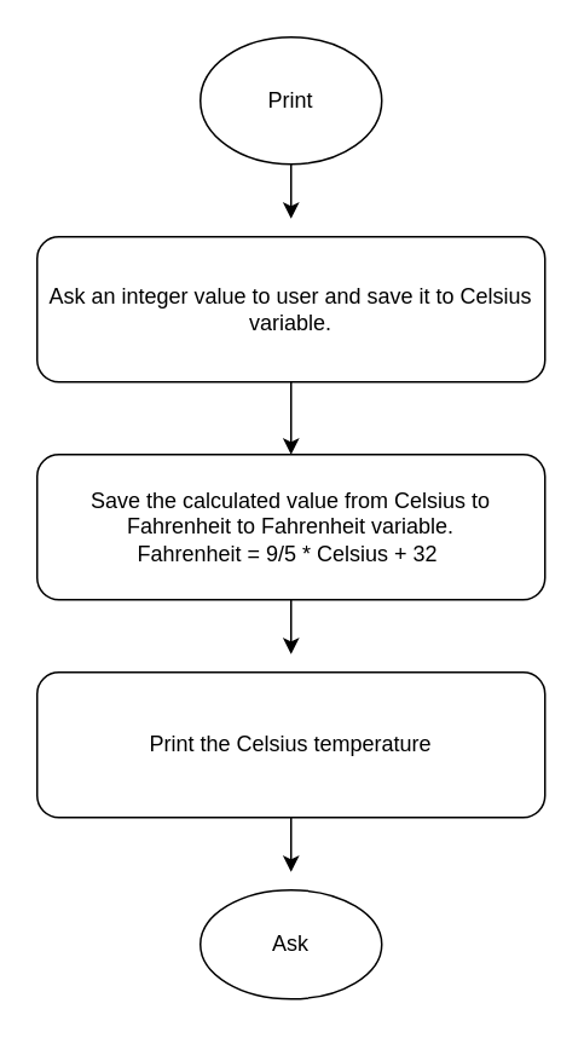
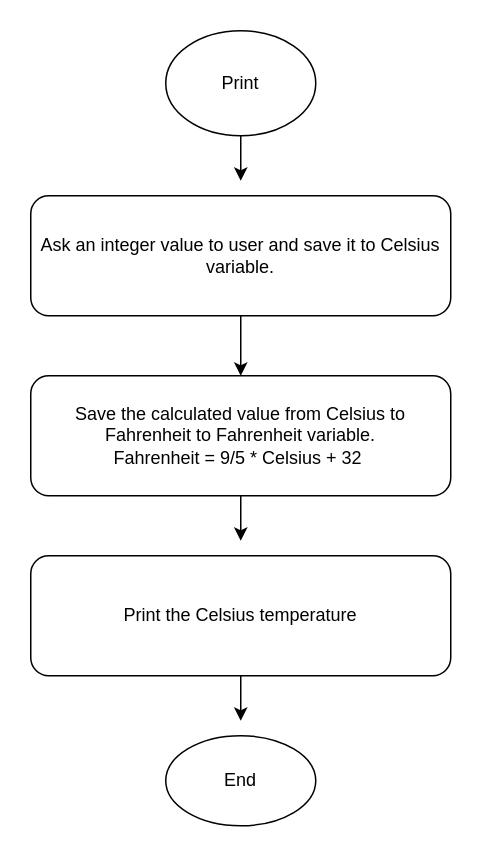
  <mxCell id="0" />
  <mxCell id="1" parent="0" />
  <mxCell id="2" style="edgeStyle=none;html=1;exitX=0.5;exitY=1;exitDx=0;exitDy=0;entryX=0.5;entryY=0;entryDx=0;entryDy=0;" edge="1" parent="1" source="3" target="5"><mxGeometry relative="1" as="geometry" /></mxCell>
  <mxCell id="3" value="Ask an integer value to user and save it to Celsius variable." style="rounded=1;whiteSpace=wrap;html=1;" vertex="1" parent="1"><mxGeometry x="20" y="130" width="280" height="80" as="geometry" /></mxCell>
  <mxCell id="4" style="edgeStyle=none;html=1;exitX=0.5;exitY=1;exitDx=0;exitDy=0;" edge="1" parent="1" source="5"><mxGeometry relative="1" as="geometry"><mxPoint x="160" y="360" as="targetPoint" /></mxGeometry></mxCell>
  <mxCell id="5" value="Save the calculated value from Celsius to Fahrenheit to Fahrenheit variable.&lt;br&gt;Fahrenheit = 9/5 * Celsius + 32&amp;nbsp;" style="rounded=1;whiteSpace=wrap;html=1;" vertex="1" parent="1"><mxGeometry x="20" y="250" width="280" height="80" as="geometry" /></mxCell>
  <mxCell id="6" style="edgeStyle=none;html=1;exitX=0.5;exitY=1;exitDx=0;exitDy=0;" edge="1" parent="1" source="7"><mxGeometry relative="1" as="geometry"><mxPoint x="160" y="480" as="targetPoint" /></mxGeometry></mxCell>
  <mxCell id="7" value="Print the Celsius temperature" style="rounded=1;whiteSpace=wrap;html=1;" vertex="1" parent="1"><mxGeometry x="20" y="370" width="280" height="80" as="geometry" /></mxCell>
  <mxCell id="8" style="edgeStyle=none;html=1;exitX=0.5;exitY=1;exitDx=0;exitDy=0;" edge="1" parent="1" source="9"><mxGeometry relative="1" as="geometry"><mxPoint x="160" y="120" as="targetPoint" /></mxGeometry></mxCell>
  <mxCell id="9" value="Print" style="ellipse;whiteSpace=wrap;html=1;" vertex="1" parent="1"><mxGeometry x="110" y="20" width="100" height="70" as="geometry" /></mxCell>
- <mxCell id="10" value="Ask" style="ellipse;whiteSpace=wrap;html=1;" vertex="1" parent="1"><mxGeometry x="110" y="490" width="100" height="60" as="geometry" /></mxCell>
+ <mxCell id="10" value="End" style="ellipse;whiteSpace=wrap;html=1;" vertex="1" parent="1"><mxGeometry x="110" y="490" width="100" height="60" as="geometry" /></mxCell>
